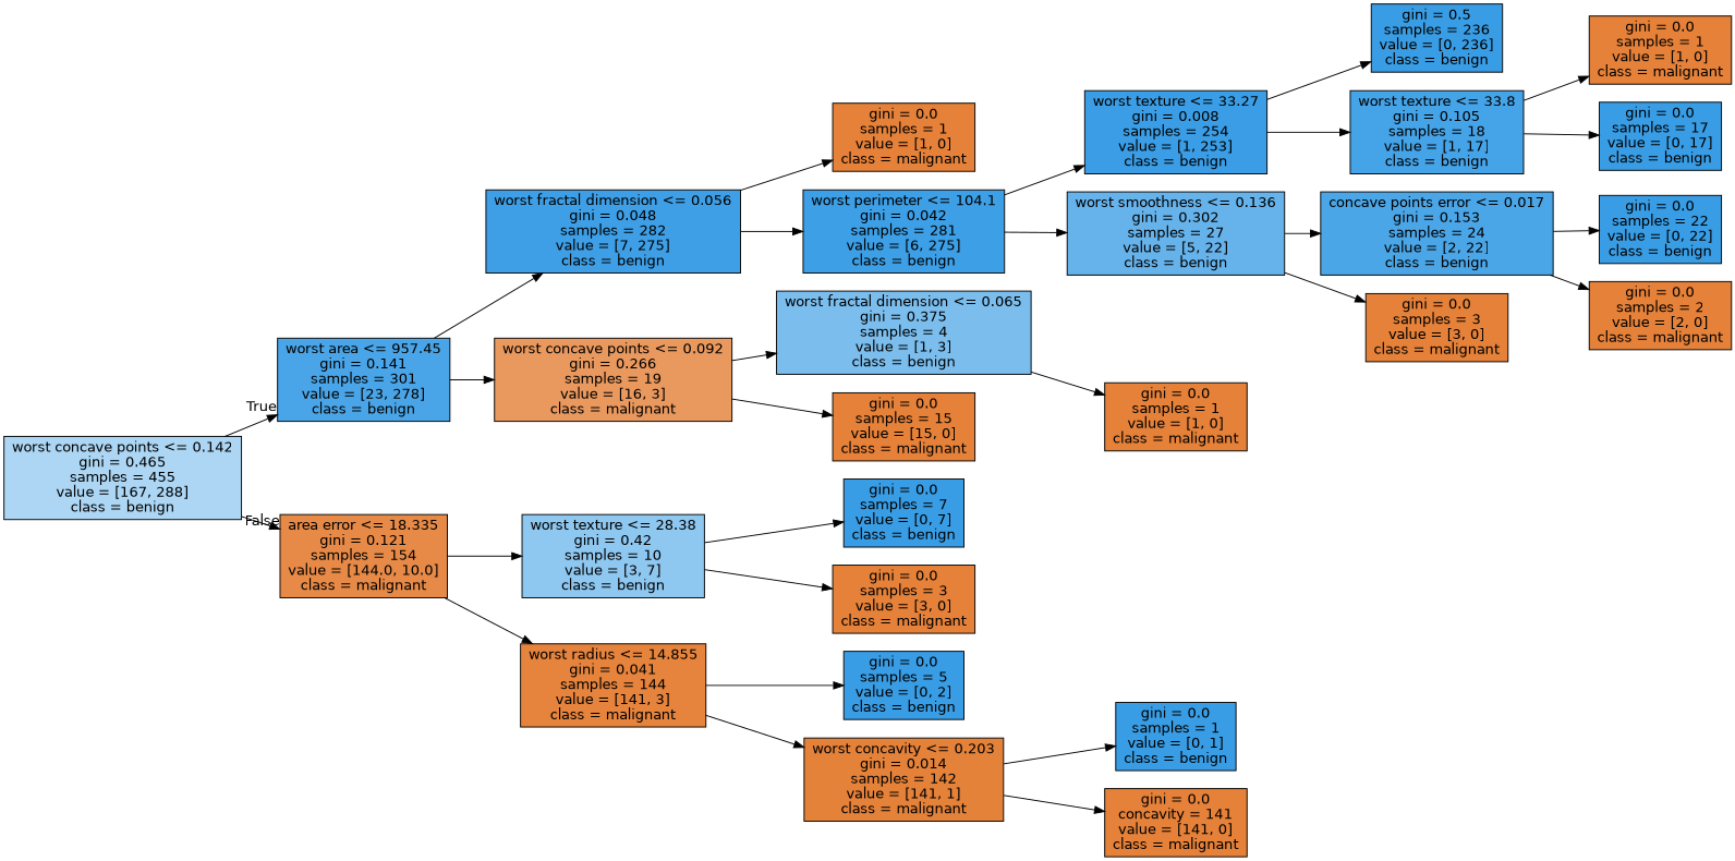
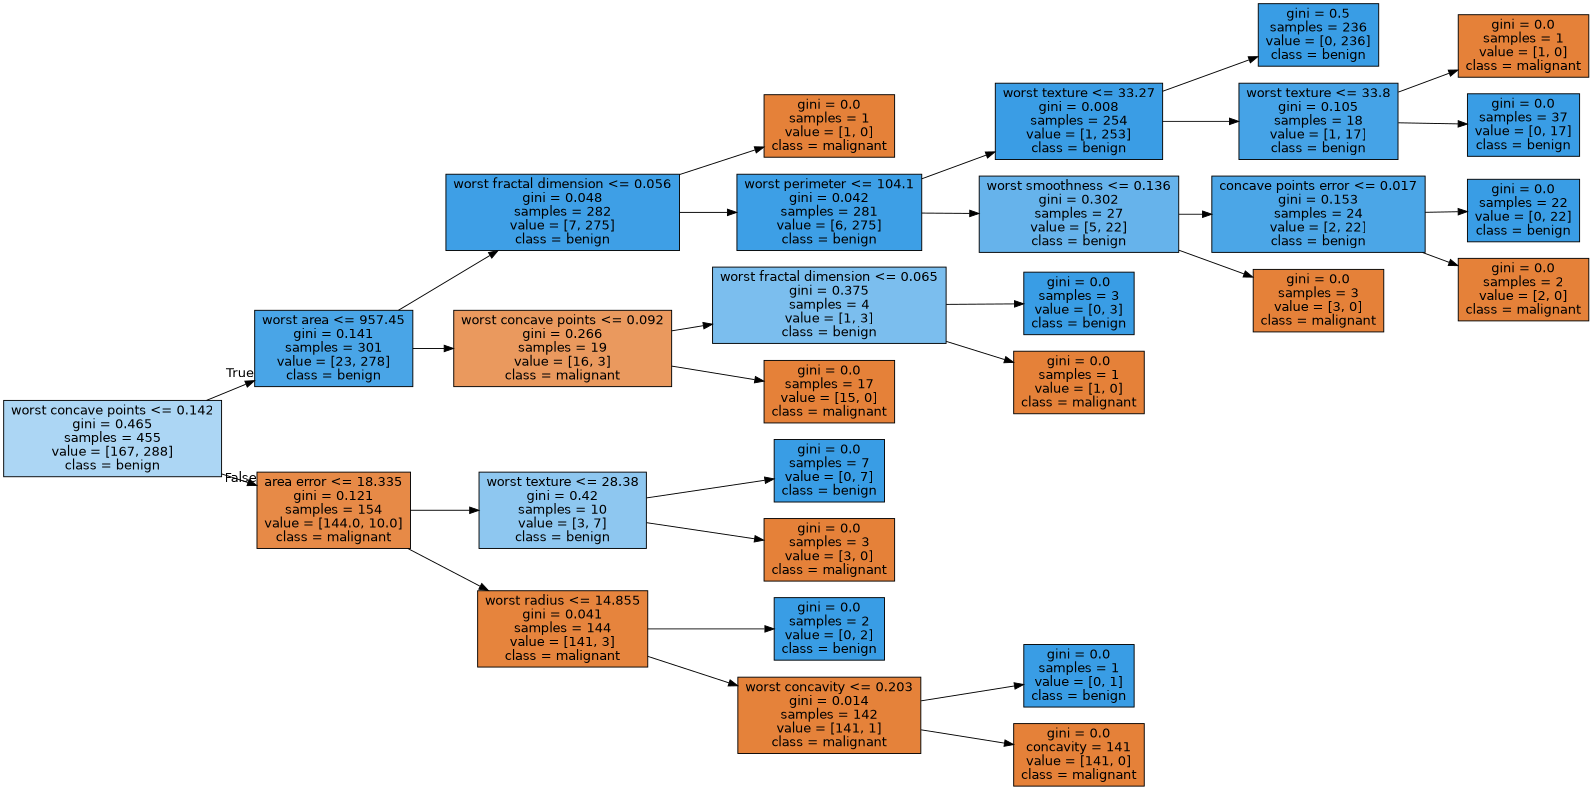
  digraph {
    rankdir=LR
    node [color=black fillcolor="#e58139" fontname=helvetica shape=box style=filled]
    edge [fontname=helvetica]
    n1 [fillcolor="#acd6f4" label="worst concave points <= 0.142\ngini = 0.465\nsamples = 455\nvalue = [167, 288]\nclass = benign"]
    n2 [fillcolor="#49a5e7" label="worst area <= 957.45\ngini = 0.141\nsamples = 301\nvalue = [23, 278]\nclass = benign"]
    n3 [fillcolor="#e78a47" label="area error <= 18.335\ngini = 0.121\nsamples = 154\nvalue = [144.0, 10.0]\nclass = malignant"]
    n4 [fillcolor="#3e9fe6" label="worst fractal dimension <= 0.056\ngini = 0.048\nsamples = 282\nvalue = [7, 275]\nclass = benign"]
    n5 [fillcolor="#ea995e" label="worst concave points <= 0.092\ngini = 0.266\nsamples = 19\nvalue = [16, 3]\nclass = malignant"]
    n6 [fillcolor="#8ec7f0" label="worst texture <= 28.38\ngini = 0.42\nsamples = 10\nvalue = [3, 7]\nclass = benign"]
    n7 [fillcolor="#e6843d" label="worst radius <= 14.855\ngini = 0.041\nsamples = 144\nvalue = [141, 3]\nclass = malignant"]
    n8 [label="gini = 0.0\nsamples = 1\nvalue = [1, 0]\nclass = malignant"]
    n9 [fillcolor="#3d9fe6" label="worst perimeter <= 104.1\ngini = 0.042\nsamples = 281\nvalue = [6, 275]\nclass = benign"]
    n10 [fillcolor="#7bbeee" label="worst fractal dimension <= 0.065\ngini = 0.375\nsamples = 4\nvalue = [1, 3]\nclass = benign"]
-   n11 [label="gini = 0.0\nsamples = 15\nvalue = [15, 0]\nclass = malignant"]
+   n11 [label="gini = 0.0\nsamples = 17\nvalue = [15, 0]\nclass = malignant"]
    n12 [fillcolor="#3a9de5" label="worst texture <= 33.27\ngini = 0.008\nsamples = 254\nvalue = [1, 253]\nclass = benign"]
    n13 [fillcolor="#66b3eb" label="worst smoothness <= 0.136\ngini = 0.302\nsamples = 27\nvalue = [5, 22]\nclass = benign"]
    n14 [fillcolor="#399de5" label="gini = 0.5\nsamples = 236\nvalue = [0, 236]\nclass = benign"]
    n15 [fillcolor="#45a3e7" label="worst texture <= 33.8\ngini = 0.105\nsamples = 18\nvalue = [1, 17]\nclass = benign"]
    n16 [fillcolor="#4ba6e7" label="concave points error <= 0.017\ngini = 0.153\nsamples = 24\nvalue = [2, 22]\nclass = benign"]
    n17 [label="gini = 0.0\nsamples = 3\nvalue = [3, 0]\nclass = malignant"]
    n18 [label="gini = 0.0\nsamples = 1\nvalue = [1, 0]\nclass = malignant"]
-   n19 [fillcolor="#399de5" label="gini = 0.0\nsamples = 17\nvalue = [0, 17]\nclass = benign"]
+   n19 [fillcolor="#399de5" label="gini = 0.0\nsamples = 37\nvalue = [0, 17]\nclass = benign"]
    n20 [fillcolor="#399de5" label="gini = 0.0\nsamples = 22\nvalue = [0, 22]\nclass = benign"]
    n21 [label="gini = 0.0\nsamples = 2\nvalue = [2, 0]\nclass = malignant"]
+   n22 [fillcolor="#399de5" label="gini = 0.0\nsamples = 3\nvalue = [0, 3]\nclass = benign"]
    n23 [label="gini = 0.0\nsamples = 1\nvalue = [1, 0]\nclass = malignant"]
    n24 [fillcolor="#399de5" label="gini = 0.0\nsamples = 7\nvalue = [0, 7]\nclass = benign"]
    n25 [label="gini = 0.0\nsamples = 3\nvalue = [3, 0]\nclass = malignant"]
-   n26 [fillcolor="#399de5" label="gini = 0.0\nsamples = 5\nvalue = [0, 2]\nclass = benign"]
+   n26 [fillcolor="#399de5" label="gini = 0.0\nsamples = 2\nvalue = [0, 2]\nclass = benign"]
    n27 [fillcolor="#e5823a" label="worst concavity <= 0.203\ngini = 0.014\nsamples = 142\nvalue = [141, 1]\nclass = malignant"]
    n28 [fillcolor="#399de5" label="gini = 0.0\nsamples = 1\nvalue = [0, 1]\nclass = benign"]
    n29 [label="gini = 0.0\nconcavity = 141\nvalue = [141, 0]\nclass = malignant"]
    n1 -> n2 [headlabel=True labelangle=45 labeldistance=2.5]
    n1 -> n3 [headlabel=False labelangle=-45 labeldistance=2.5]
    n2 -> n4
    n2 -> n5
    n3 -> n6
    n3 -> n7
    n4 -> n8
    n4 -> n9
    n5 -> n10
    n5 -> n11
    n6 -> n24
    n6 -> n25
    n7 -> n26
    n7 -> n27
    n9 -> n12
    n9 -> n13
+   n10 -> n22
    n10 -> n23
    n12 -> n14
    n12 -> n15
    n13 -> n16
    n13 -> n17
    n15 -> n18
    n15 -> n19
    n16 -> n20
    n16 -> n21
    n27 -> n28
    n27 -> n29
  }
